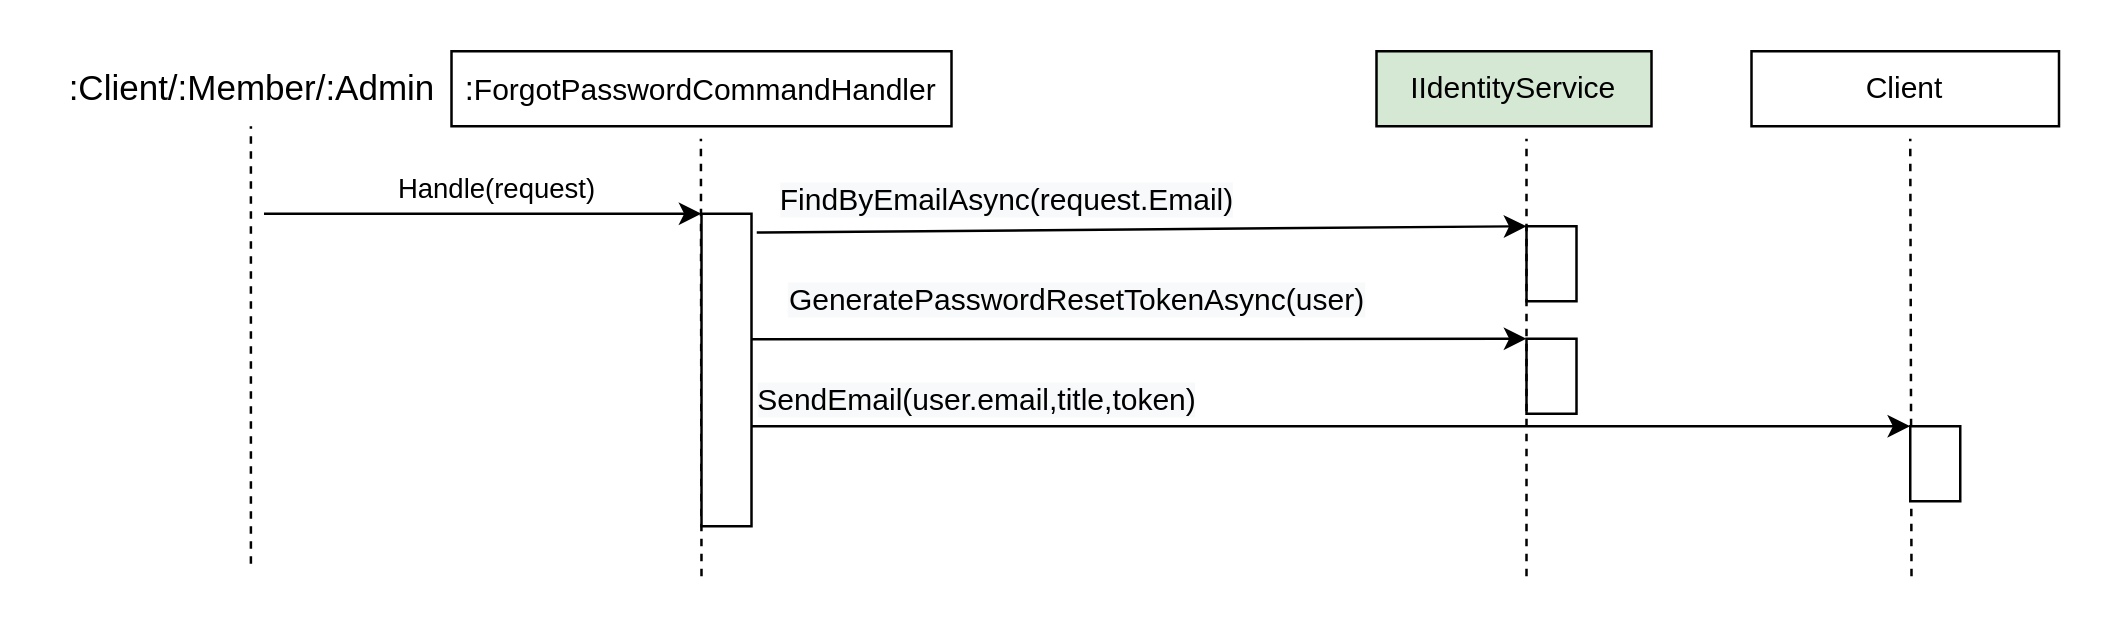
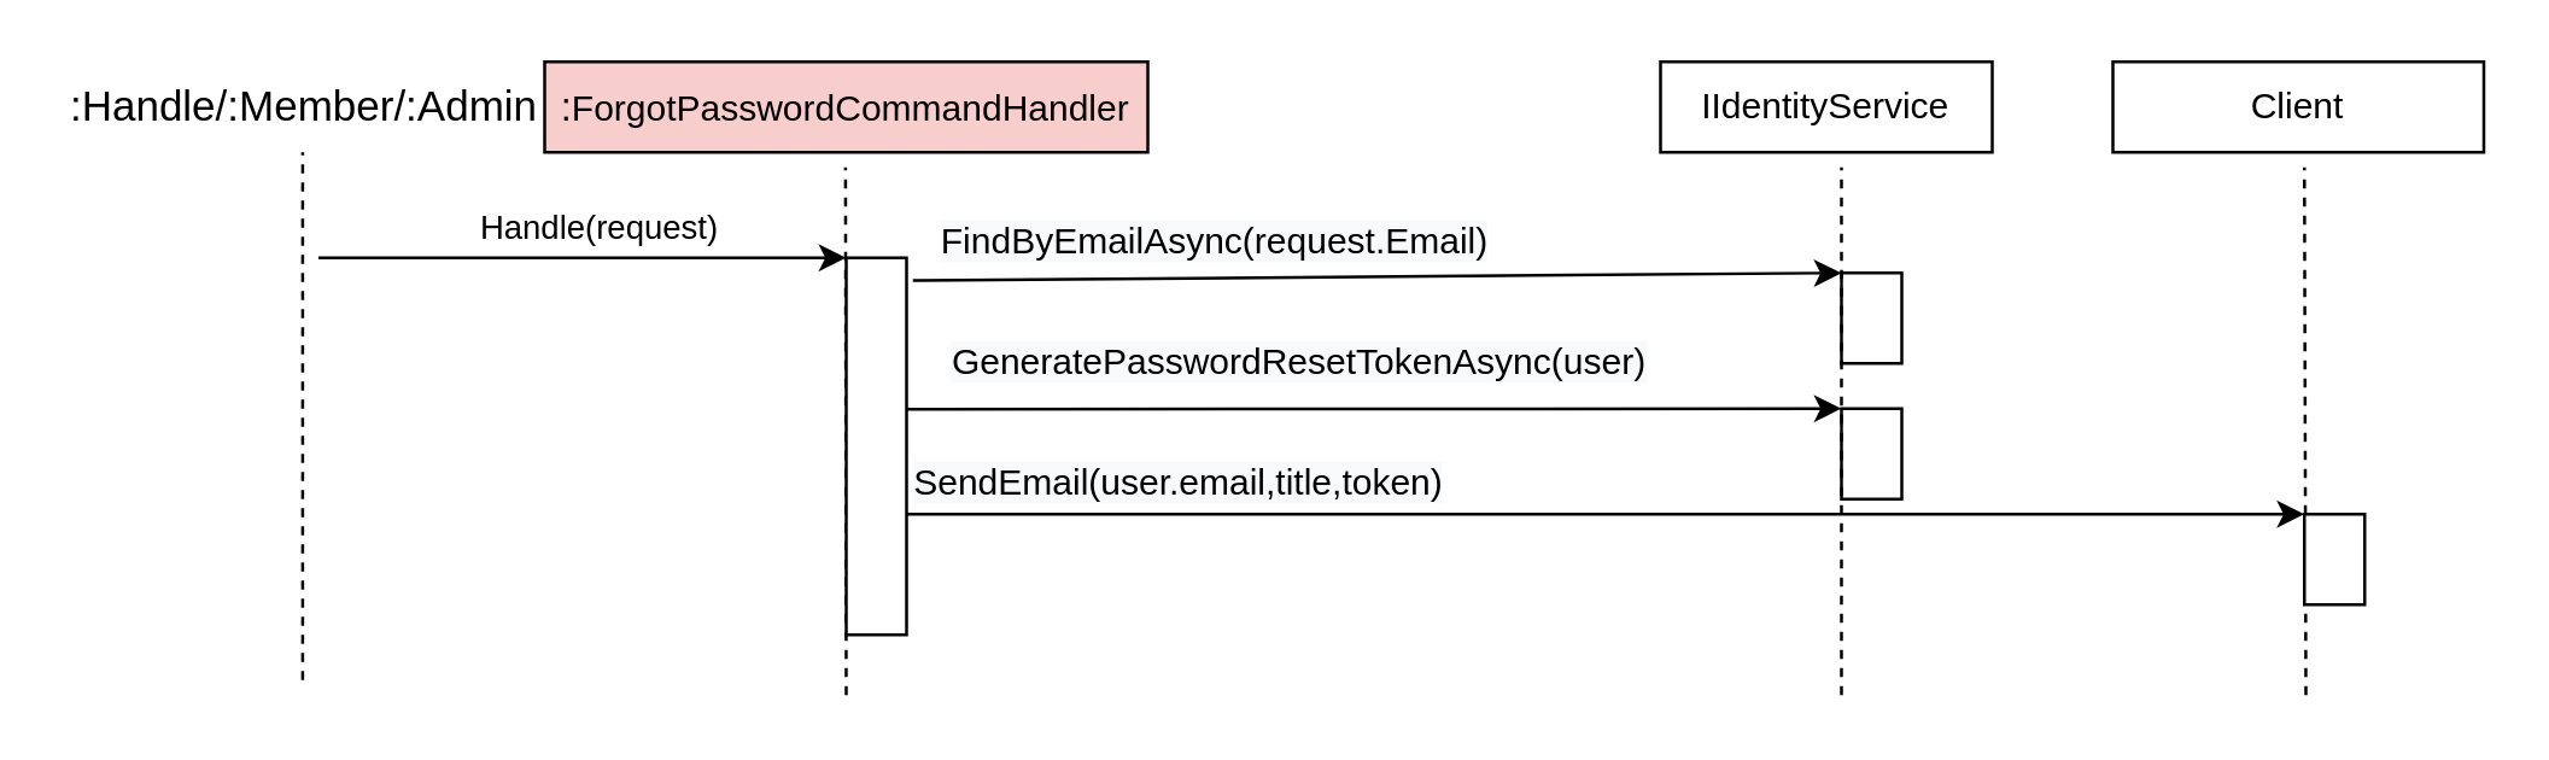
  <mxCell id="0" />
  <mxCell id="1" parent="0" />
- <mxCell id="2" value="&lt;span style=&quot;font-size: 13px&quot;&gt;:&lt;/span&gt;&lt;span style=&quot;font-size: 12px&quot;&gt;ForgotPasswordCommand&lt;/span&gt;&lt;span style=&quot;font-size: 12px&quot;&gt;Handler&lt;/span&gt;" style="rounded=0;whiteSpace=wrap;html=1;fontSize=13;" vertex="1" parent="1"><mxGeometry x="180" y="20" width="200" height="30" as="geometry" /></mxCell>
+ <mxCell id="2" value="&lt;span style=&quot;font-size: 13px&quot;&gt;:&lt;/span&gt;&lt;span style=&quot;font-size: 12px&quot;&gt;ForgotPasswordCommand&lt;/span&gt;&lt;span style=&quot;font-size: 12px&quot;&gt;Handler&lt;/span&gt;" style="rounded=0;whiteSpace=wrap;html=1;fontSize=13;fillColor=#f8cecc;" vertex="1" parent="1"><mxGeometry x="180" y="20" width="200" height="30" as="geometry" /></mxCell>
  <mxCell id="3" value="Handle(request)" style="endArrow=classic;html=1;" edge="1" parent="1"><mxGeometry x="0.059" y="10" width="50" height="50" relative="1" as="geometry"><mxPoint x="105" y="85" as="sourcePoint" /><mxPoint x="280" y="85" as="targetPoint" /><mxPoint as="offset" /></mxGeometry></mxCell>
  <mxCell id="4" value="&lt;span style=&quot;font-size: 12px ; text-align: left ; background-color: rgb(248 , 249 , 250)&quot;&gt;FindByEmailAsync(request.Email)&lt;/span&gt;" style="endArrow=classic;html=1;exitX=1.105;exitY=0.06;exitDx=0;exitDy=0;exitPerimeter=0;entryX=0;entryY=0;entryDx=0;entryDy=0;" edge="1" parent="1" source="7" target="8"><mxGeometry x="-0.352" y="12" width="50" height="50" relative="1" as="geometry"><mxPoint x="400" y="135" as="sourcePoint" /><mxPoint x="450" y="94" as="targetPoint" /><mxPoint as="offset" /></mxGeometry></mxCell>
  <mxCell id="5" value="" style="endArrow=none;dashed=1;html=1;fontSize=11;" edge="1" parent="1"><mxGeometry width="50" height="50" relative="1" as="geometry"><mxPoint x="99.76" y="225" as="sourcePoint" /><mxPoint x="99.76" y="50" as="targetPoint" /></mxGeometry></mxCell>
  <mxCell id="6" value="" style="endArrow=none;dashed=1;html=1;fontSize=11;" edge="1" parent="1"><mxGeometry width="50" height="50" relative="1" as="geometry"><mxPoint x="280" y="230" as="sourcePoint" /><mxPoint x="279.76" y="55" as="targetPoint" /></mxGeometry></mxCell>
  <mxCell id="7" value="" style="rounded=0;whiteSpace=wrap;html=1;fontSize=11;" vertex="1" parent="1"><mxGeometry x="280" y="85" width="20" height="125" as="geometry" /></mxCell>
  <mxCell id="8" value="" style="rounded=0;whiteSpace=wrap;html=1;fontSize=11;" vertex="1" parent="1"><mxGeometry x="610" y="90" width="20" height="30" as="geometry" /></mxCell>
- <mxCell id="9" value=":Client/:Member/:Admin" style="text;html=1;align=center;verticalAlign=middle;resizable=0;points=[];autosize=1;fontSize=14;" vertex="1" parent="1"><mxGeometry x="20" y="25" width="160" height="20" as="geometry" /></mxCell>
+ <mxCell id="9" value=":Handle/:Member/:Admin" style="text;html=1;align=center;verticalAlign=middle;resizable=0;points=[];autosize=1;fontSize=14;" vertex="1" parent="1"><mxGeometry x="20" y="25" width="160" height="20" as="geometry" /></mxCell>
  <mxCell id="10" value="" style="endArrow=none;dashed=1;html=1;fontSize=11;" edge="1" parent="1"><mxGeometry width="50" height="50" relative="1" as="geometry"><mxPoint x="764" y="230" as="sourcePoint" /><mxPoint x="763.5" y="55" as="targetPoint" /></mxGeometry></mxCell>
  <mxCell id="11" value="" style="rounded=0;whiteSpace=wrap;html=1;fontSize=11;" vertex="1" parent="1"><mxGeometry x="763.5" y="170" width="20" height="30" as="geometry" /></mxCell>
  <mxCell id="12" value="&lt;span style=&quot;font-size: 12px ; text-align: left ; background-color: rgb(248 , 249 , 250)&quot;&gt;GeneratePasswordResetTokenAsync(user)&lt;/span&gt;" style="endArrow=classic;html=1;exitX=1.012;exitY=0.034;exitDx=0;exitDy=0;exitPerimeter=0;entryX=0;entryY=0;entryDx=0;entryDy=0;" edge="1" parent="1" target="13"><mxGeometry x="-0.161" y="15" width="50" height="50" relative="1" as="geometry"><mxPoint x="300" y="135.18" as="sourcePoint" /><mxPoint x="630" y="135" as="targetPoint" /><mxPoint as="offset" /></mxGeometry></mxCell>
  <mxCell id="13" value="" style="rounded=0;whiteSpace=wrap;html=1;fontSize=11;" vertex="1" parent="1"><mxGeometry x="610" y="135" width="20" height="30" as="geometry" /></mxCell>
  <mxCell id="14" value="&lt;span style=&quot;font-size: 12px ; text-align: left ; background-color: rgb(248 , 249 , 250)&quot;&gt;SendEmail(user.email,title,token)&lt;/span&gt;" style="endArrow=classic;html=1;entryX=0;entryY=0;entryDx=0;entryDy=0;" edge="1" parent="1" target="11"><mxGeometry x="-0.612" y="10" width="50" height="50" relative="1" as="geometry"><mxPoint x="300" y="170" as="sourcePoint" /><mxPoint x="610" y="190" as="targetPoint" /><mxPoint as="offset" /></mxGeometry></mxCell>
- <mxCell id="15" value="IIdentityService" style="rounded=0;whiteSpace=wrap;html=1;fillColor=#d5e8d4;" vertex="1" parent="1"><mxGeometry x="550" y="20" width="110" height="30" as="geometry" /></mxCell>
+ <mxCell id="15" value="IIdentityService" style="rounded=0;whiteSpace=wrap;html=1;" vertex="1" parent="1"><mxGeometry x="550" y="20" width="110" height="30" as="geometry" /></mxCell>
  <mxCell id="16" value="" style="endArrow=none;dashed=1;html=1;fontSize=11;" edge="1" parent="1"><mxGeometry width="50" height="50" relative="1" as="geometry"><mxPoint x="610" y="230" as="sourcePoint" /><mxPoint x="610" y="55" as="targetPoint" /></mxGeometry></mxCell>
  <mxCell id="17" value="&lt;span&gt;Client&lt;/span&gt;" style="rounded=0;whiteSpace=wrap;html=1;" vertex="1" parent="1"><mxGeometry x="700" y="20" width="123" height="30" as="geometry" /></mxCell>
